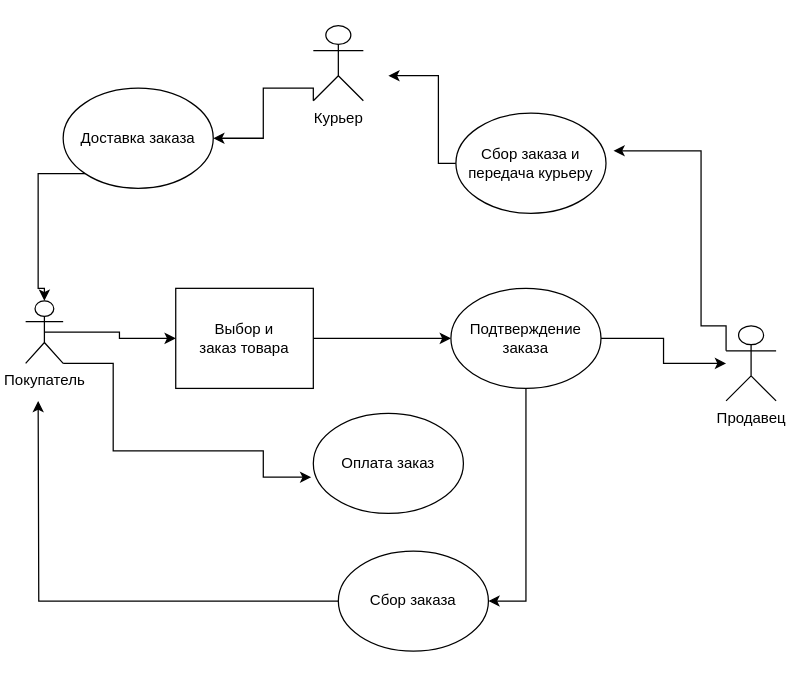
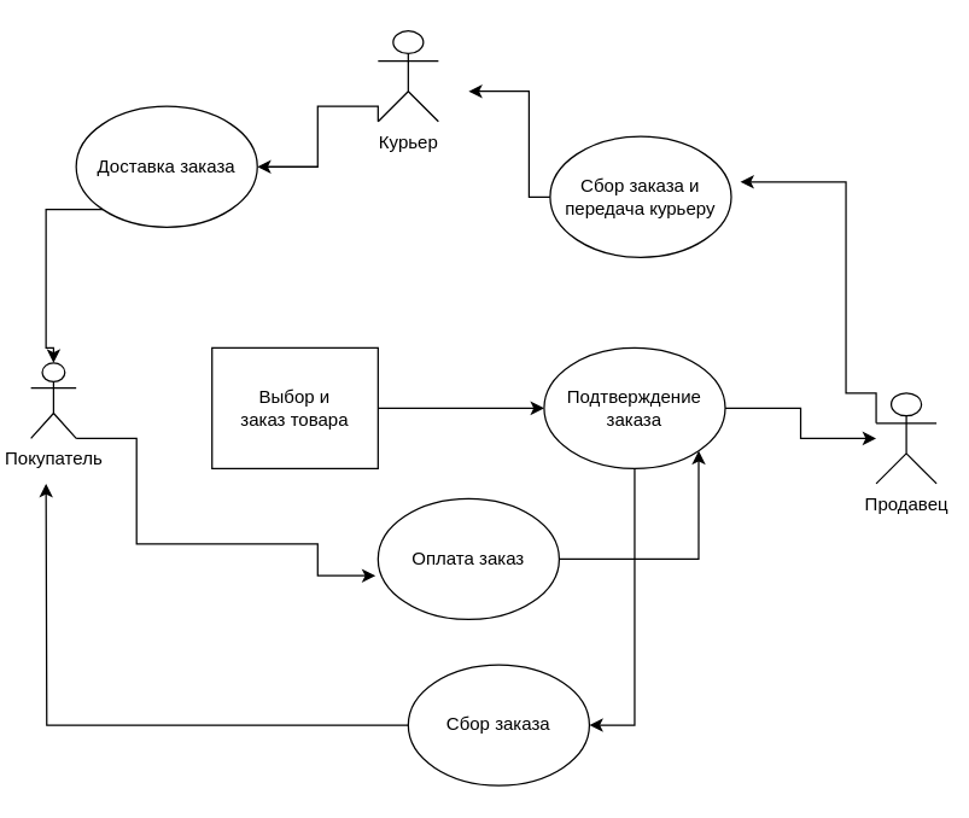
  <mxCell id="0" />
  <mxCell id="1" parent="0" />
- <mxCell id="2" style="edgeStyle=orthogonalEdgeStyle;rounded=0;orthogonalLoop=1;jettySize=auto;html=1;exitX=0.5;exitY=0.5;exitDx=0;exitDy=0;exitPerimeter=0;entryX=0;entryY=0.5;entryDx=0;entryDy=0;" edge="1" parent="1" source="4" target="8"><mxGeometry relative="1" as="geometry" /></mxCell>
  <mxCell id="3" style="edgeStyle=orthogonalEdgeStyle;rounded=0;orthogonalLoop=1;jettySize=auto;html=1;exitX=1;exitY=1;exitDx=0;exitDy=0;exitPerimeter=0;entryX=-0.014;entryY=0.637;entryDx=0;entryDy=0;entryPerimeter=0;" edge="1" parent="1" source="4" target="13"><mxGeometry relative="1" as="geometry"><mxPoint x="230" y="380" as="targetPoint" /><Array as="points"><mxPoint x="90" y="290" /><mxPoint x="90" y="360" /><mxPoint x="210" y="360" /><mxPoint x="210" y="381" /></Array></mxGeometry></mxCell>
  <mxCell id="4" value="&lt;font style=&quot;vertical-align: inherit;&quot;&gt;&lt;font style=&quot;vertical-align: inherit;&quot;&gt;Покупатель&lt;br&gt;&lt;/font&gt;&lt;/font&gt;" style="shape=umlActor;verticalLabelPosition=bottom;verticalAlign=top;html=1;outlineConnect=0;" vertex="1" parent="1"><mxGeometry x="20" y="240" width="30" height="50" as="geometry" /></mxCell>
  <mxCell id="5" style="edgeStyle=orthogonalEdgeStyle;rounded=0;orthogonalLoop=1;jettySize=auto;html=1;exitX=0;exitY=0.333;exitDx=0;exitDy=0;exitPerimeter=0;" edge="1" parent="1" source="6"><mxGeometry relative="1" as="geometry"><mxPoint x="490" y="120" as="targetPoint" /><Array as="points"><mxPoint x="560" y="260" /><mxPoint x="560" y="120" /></Array></mxGeometry></mxCell>
  <mxCell id="6" value="&lt;font style=&quot;vertical-align: inherit;&quot;&gt;&lt;font style=&quot;vertical-align: inherit;&quot;&gt;Продавец&lt;/font&gt;&lt;/font&gt;" style="shape=umlActor;verticalLabelPosition=bottom;verticalAlign=top;html=1;outlineConnect=0;" vertex="1" parent="1"><mxGeometry x="580" y="260" width="40" height="60" as="geometry" /></mxCell>
  <mxCell id="7" style="edgeStyle=orthogonalEdgeStyle;rounded=0;orthogonalLoop=1;jettySize=auto;html=1;exitX=1;exitY=0.5;exitDx=0;exitDy=0;entryX=0;entryY=0.5;entryDx=0;entryDy=0;" edge="1" parent="1" source="8" target="11"><mxGeometry relative="1" as="geometry" /></mxCell>
  <mxCell id="8" value="&lt;font style=&quot;vertical-align: inherit;&quot;&gt;&lt;font style=&quot;vertical-align: inherit;&quot;&gt;&lt;font style=&quot;vertical-align: inherit;&quot;&gt;&lt;font style=&quot;vertical-align: inherit;&quot;&gt;&lt;font style=&quot;vertical-align: inherit;&quot;&gt;&lt;font style=&quot;vertical-align: inherit;&quot;&gt;Выбор и заказ&amp;nbsp;&lt;/font&gt;&lt;/font&gt;&lt;/font&gt;&lt;/font&gt;&lt;font style=&quot;vertical-align: inherit;&quot;&gt;&lt;font style=&quot;vertical-align: inherit;&quot;&gt;&lt;font style=&quot;vertical-align: inherit;&quot;&gt;&lt;font style=&quot;vertical-align: inherit;&quot;&gt;товара&lt;/font&gt;&lt;/font&gt;&lt;/font&gt;&lt;/font&gt;&lt;br&gt;&lt;/font&gt;&lt;/font&gt;" style="whiteSpace=wrap;html=1;rounded=0;" vertex="1" parent="1"><mxGeometry x="140" y="230" width="110" height="80" as="geometry" /></mxCell>
  <mxCell id="9" style="edgeStyle=orthogonalEdgeStyle;rounded=0;orthogonalLoop=1;jettySize=auto;html=1;exitX=1;exitY=0.5;exitDx=0;exitDy=0;" edge="1" parent="1" source="11" target="6"><mxGeometry relative="1" as="geometry" /></mxCell>
  <mxCell id="10" style="edgeStyle=orthogonalEdgeStyle;rounded=0;orthogonalLoop=1;jettySize=auto;html=1;exitX=0.5;exitY=1;exitDx=0;exitDy=0;entryX=1;entryY=0.5;entryDx=0;entryDy=0;" edge="1" parent="1" source="11" target="21"><mxGeometry relative="1" as="geometry"><mxPoint x="420" y="480" as="targetPoint" /></mxGeometry></mxCell>
  <mxCell id="11" value="Подтверждение заказа" style="ellipse;whiteSpace=wrap;html=1;" vertex="1" parent="1"><mxGeometry x="360" y="230" width="120" height="80" as="geometry" /></mxCell>
+ <mxCell id="12" style="edgeStyle=orthogonalEdgeStyle;rounded=0;orthogonalLoop=1;jettySize=auto;html=1;exitX=1;exitY=0.5;exitDx=0;exitDy=0;entryX=1;entryY=1;entryDx=0;entryDy=0;" edge="1" parent="1" source="13" target="11"><mxGeometry relative="1" as="geometry"><mxPoint x="490" y="280" as="targetPoint" /><Array as="points"><mxPoint x="462" y="370" /><mxPoint x="462" y="298" /></Array></mxGeometry></mxCell>
  <mxCell id="13" value="Оплата заказ" style="ellipse;whiteSpace=wrap;html=1;" vertex="1" parent="1"><mxGeometry x="250" y="330" width="120" height="80" as="geometry" /></mxCell>
  <mxCell id="14" style="edgeStyle=orthogonalEdgeStyle;rounded=0;orthogonalLoop=1;jettySize=auto;html=1;exitX=0;exitY=0.5;exitDx=0;exitDy=0;" edge="1" parent="1" source="15"><mxGeometry relative="1" as="geometry"><mxPoint x="310" y="60" as="targetPoint" /><Array as="points"><mxPoint x="350" y="130" /><mxPoint x="350" y="60" /></Array></mxGeometry></mxCell>
  <mxCell id="15" value="Сбор заказа и передача курьеру" style="ellipse;whiteSpace=wrap;html=1;" vertex="1" parent="1"><mxGeometry x="364" y="90" width="120" height="80" as="geometry" /></mxCell>
  <mxCell id="16" style="edgeStyle=orthogonalEdgeStyle;rounded=0;orthogonalLoop=1;jettySize=auto;html=1;exitX=0;exitY=1;exitDx=0;exitDy=0;exitPerimeter=0;entryX=1;entryY=0.5;entryDx=0;entryDy=0;" edge="1" parent="1" source="17" target="19"><mxGeometry relative="1" as="geometry"><Array as="points"><mxPoint x="250" y="70" /><mxPoint x="210" y="70" /><mxPoint x="210" y="110" /></Array></mxGeometry></mxCell>
  <mxCell id="17" value="Курьер" style="shape=umlActor;verticalLabelPosition=bottom;verticalAlign=top;html=1;outlineConnect=0;" vertex="1" parent="1"><mxGeometry x="250" y="20" width="40" height="60" as="geometry" /></mxCell>
  <mxCell id="18" style="edgeStyle=orthogonalEdgeStyle;rounded=0;orthogonalLoop=1;jettySize=auto;html=1;exitX=0;exitY=1;exitDx=0;exitDy=0;entryX=0.5;entryY=0;entryDx=0;entryDy=0;entryPerimeter=0;" edge="1" parent="1" source="19" target="4"><mxGeometry relative="1" as="geometry"><mxPoint x="20" y="230" as="targetPoint" /><Array as="points"><mxPoint x="30" y="138" /><mxPoint x="30" y="230" /><mxPoint x="35" y="230" /></Array></mxGeometry></mxCell>
  <mxCell id="19" value="Доставка заказа" style="ellipse;whiteSpace=wrap;html=1;" vertex="1" parent="1"><mxGeometry x="50" y="70" width="120" height="80" as="geometry" /></mxCell>
  <mxCell id="20" style="edgeStyle=orthogonalEdgeStyle;rounded=0;orthogonalLoop=1;jettySize=auto;html=1;exitX=0;exitY=0.5;exitDx=0;exitDy=0;" edge="1" parent="1" source="21"><mxGeometry relative="1" as="geometry"><mxPoint x="30" y="320" as="targetPoint" /></mxGeometry></mxCell>
  <mxCell id="21" value="Сбор заказа" style="ellipse;whiteSpace=wrap;html=1;" vertex="1" parent="1"><mxGeometry x="270" y="440" width="120" height="80" as="geometry" /></mxCell>
